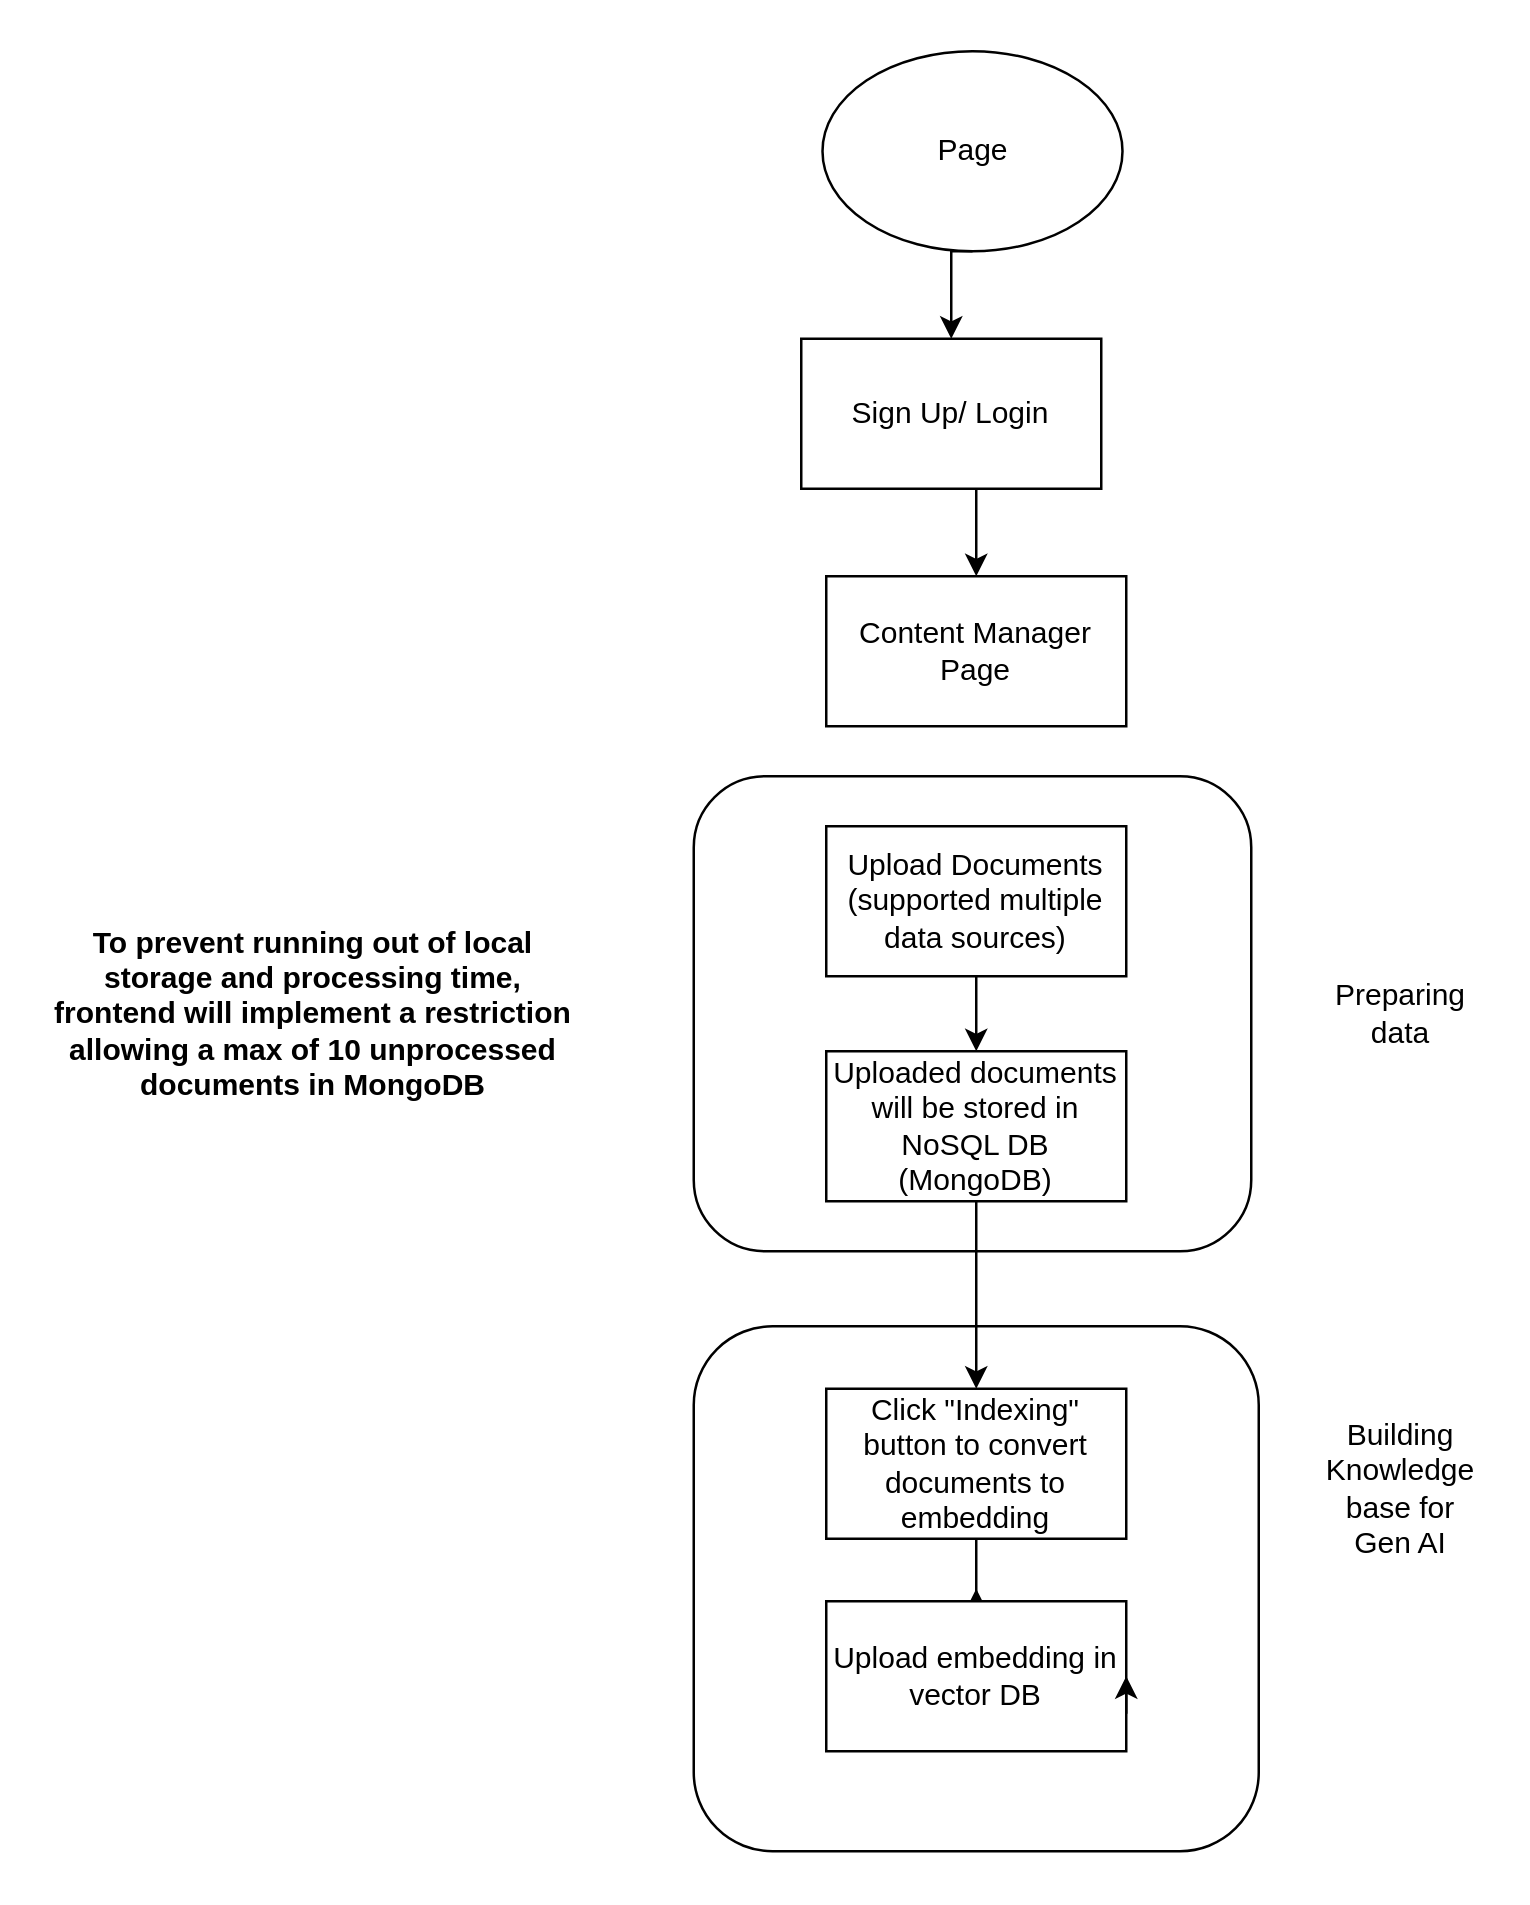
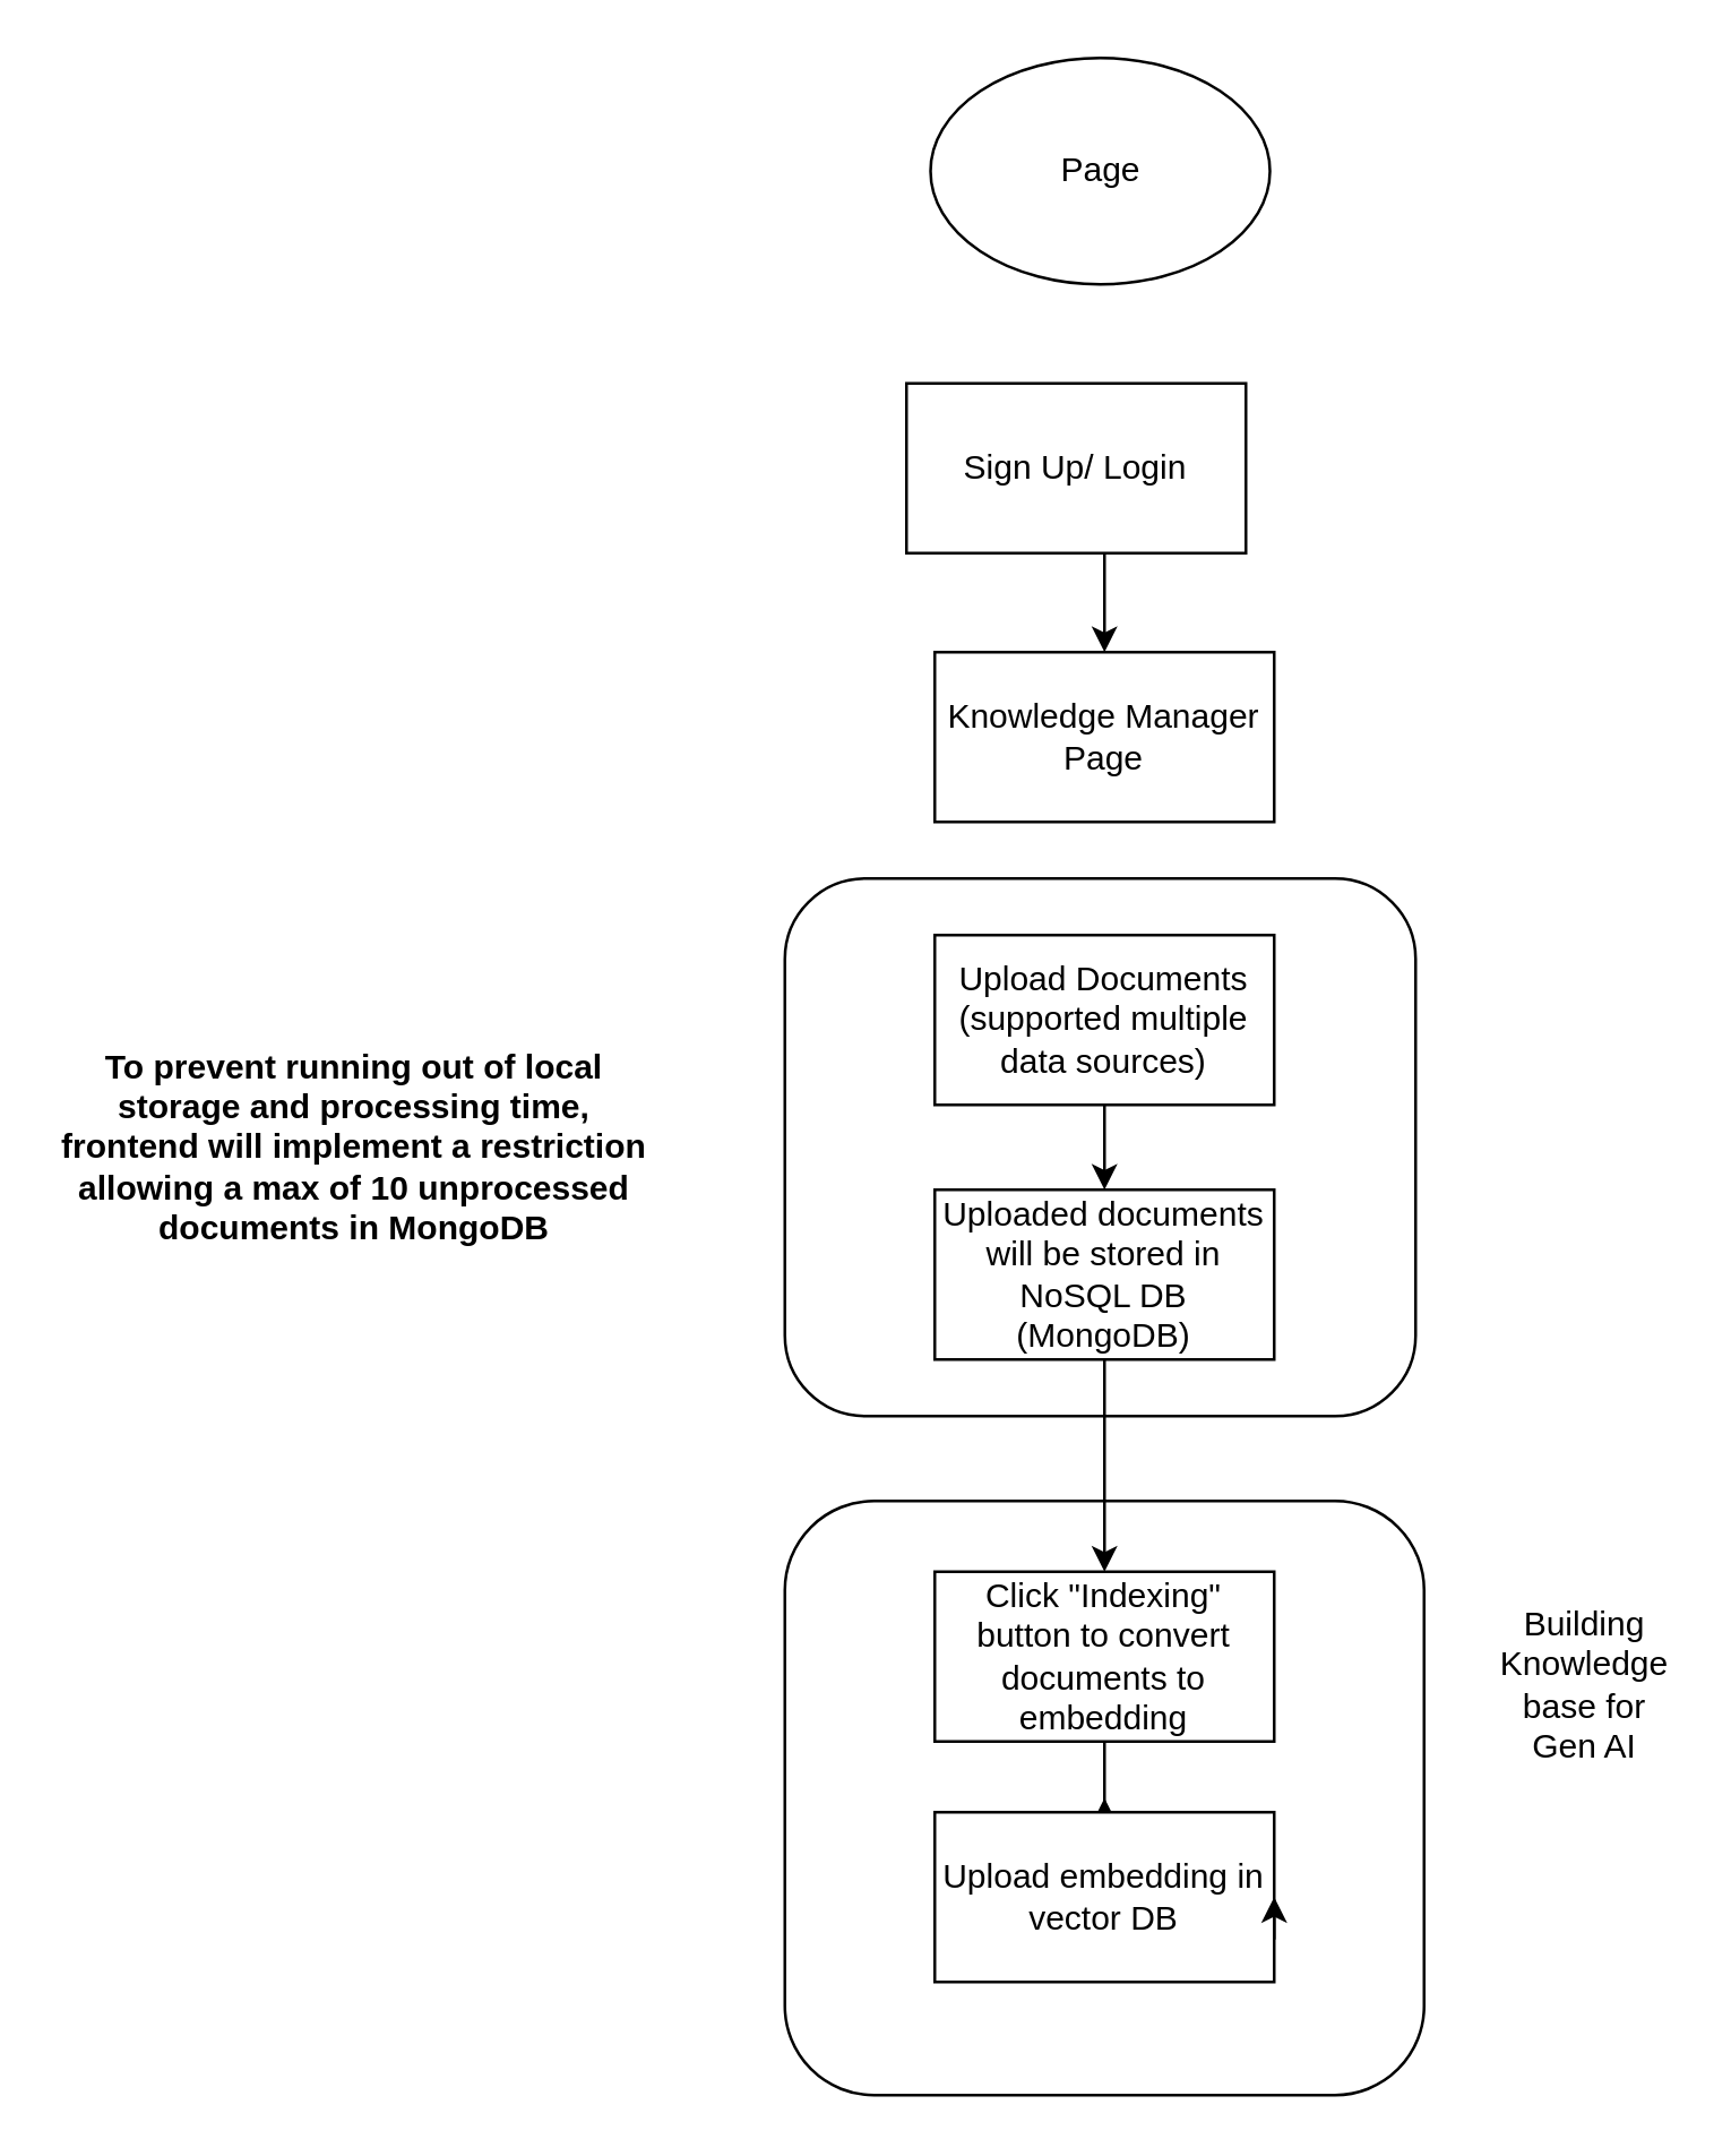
  <mxCell id="0" />
  <mxCell id="1" parent="0" />
  <mxCell id="2" value="" style="rounded=1;whiteSpace=wrap;html=1;" parent="1" vertex="1"><mxGeometry x="277" y="310" width="223" height="190" as="geometry" /></mxCell>
- <mxCell id="3" style="edgeStyle=orthogonalEdgeStyle;rounded=0;orthogonalLoop=1;jettySize=auto;html=1;exitX=0.5;exitY=1;exitDx=0;exitDy=0;entryX=0.5;entryY=0;entryDx=0;entryDy=0;" parent="1" source="4" target="7" edge="1"><mxGeometry relative="1" as="geometry" /></mxCell>
  <mxCell id="4" value="Page" style="ellipse;whiteSpace=wrap;html=1;" parent="1" vertex="1"><mxGeometry x="328.5" y="20" width="120" height="80" as="geometry" /></mxCell>
  <mxCell id="5" value="" style="rounded=1;whiteSpace=wrap;html=1;" parent="1" vertex="1"><mxGeometry x="277" y="530" width="226" height="210" as="geometry" /></mxCell>
  <mxCell id="6" style="edgeStyle=orthogonalEdgeStyle;rounded=0;orthogonalLoop=1;jettySize=auto;html=1;exitX=0.5;exitY=1;exitDx=0;exitDy=0;entryX=0.5;entryY=0;entryDx=0;entryDy=0;" parent="1" source="7" target="8" edge="1"><mxGeometry relative="1" as="geometry" /></mxCell>
  <mxCell id="7" value="Sign Up/ Login" style="rounded=0;whiteSpace=wrap;html=1;" parent="1" vertex="1"><mxGeometry x="320" y="135" width="120" height="60" as="geometry" /></mxCell>
- <mxCell id="8" value="Content Manager Page" style="rounded=0;whiteSpace=wrap;html=1;" parent="1" vertex="1"><mxGeometry x="330" y="230" width="120" height="60" as="geometry" /></mxCell>
+ <mxCell id="8" value="Knowledge Manager Page" style="rounded=0;whiteSpace=wrap;html=1;" parent="1" vertex="1"><mxGeometry x="330" y="230" width="120" height="60" as="geometry" /></mxCell>
  <mxCell id="9" style="edgeStyle=orthogonalEdgeStyle;rounded=0;orthogonalLoop=1;jettySize=auto;html=1;exitX=0.5;exitY=1;exitDx=0;exitDy=0;entryX=0.5;entryY=0;entryDx=0;entryDy=0;" parent="1" source="10" target="12" edge="1"><mxGeometry relative="1" as="geometry" /></mxCell>
  <mxCell id="10" value="Upload Documents&lt;br&gt;(supported multiple data sources)" style="rounded=0;whiteSpace=wrap;html=1;" parent="1" vertex="1"><mxGeometry x="330" y="330" width="120" height="60" as="geometry" /></mxCell>
  <mxCell id="11" style="edgeStyle=orthogonalEdgeStyle;rounded=0;orthogonalLoop=1;jettySize=auto;html=1;exitX=0.5;exitY=1;exitDx=0;exitDy=0;entryX=0.5;entryY=0;entryDx=0;entryDy=0;" parent="1" source="12" target="14" edge="1"><mxGeometry relative="1" as="geometry" /></mxCell>
  <mxCell id="12" value="Uploaded documents will be stored in NoSQL DB (MongoDB)" style="rounded=0;whiteSpace=wrap;html=1;" parent="1" vertex="1"><mxGeometry x="330" y="420" width="120" height="60" as="geometry" /></mxCell>
  <mxCell id="13" style="edgeStyle=orthogonalEdgeStyle;rounded=0;orthogonalLoop=1;jettySize=auto;html=1;exitX=0.5;exitY=1;exitDx=0;exitDy=0;entryX=0.5;entryY=0.5;entryDx=0;entryDy=0;entryPerimeter=0;" parent="1" source="14" target="5" edge="1"><mxGeometry relative="1" as="geometry"><Array as="points"><mxPoint x="390" y="640" /><mxPoint x="390" y="640" /></Array></mxGeometry></mxCell>
  <mxCell id="14" value="Click &quot;Indexing&quot; button to convert documents to embedding" style="rounded=0;whiteSpace=wrap;html=1;" parent="1" vertex="1"><mxGeometry x="330" y="555" width="120" height="60" as="geometry" /></mxCell>
  <mxCell id="15" value="Upload embedding in vector DB" style="rounded=0;whiteSpace=wrap;html=1;" parent="1" vertex="1"><mxGeometry x="330" y="640" width="120" height="60" as="geometry" /></mxCell>
  <mxCell id="16" value="Building Knowledge base for Gen AI" style="text;html=1;strokeColor=none;fillColor=none;align=center;verticalAlign=middle;whiteSpace=wrap;rounded=0;" parent="1" vertex="1"><mxGeometry x="530" y="580" width="60" height="30" as="geometry" /></mxCell>
- <mxCell id="17" value="Preparing data" style="text;html=1;strokeColor=none;fillColor=none;align=center;verticalAlign=middle;whiteSpace=wrap;rounded=0;" parent="1" vertex="1"><mxGeometry x="530" y="390" width="60" height="30" as="geometry" /></mxCell>
  <mxCell id="18" style="edgeStyle=orthogonalEdgeStyle;rounded=0;orthogonalLoop=1;jettySize=auto;html=1;exitX=1;exitY=0.75;exitDx=0;exitDy=0;entryX=1;entryY=0.5;entryDx=0;entryDy=0;" parent="1" source="15" target="15" edge="1"><mxGeometry relative="1" as="geometry" /></mxCell>
  <mxCell id="19" value="&lt;b&gt;To prevent running out of local storage and processing time, frontend will implement a restriction allowing a max of 10 unprocessed documents in MongoDB&lt;/b&gt;" style="text;html=1;align=center;verticalAlign=middle;whiteSpace=wrap;rounded=0;" vertex="1" parent="1"><mxGeometry x="20" y="390" width="210" height="30" as="geometry" /></mxCell>
